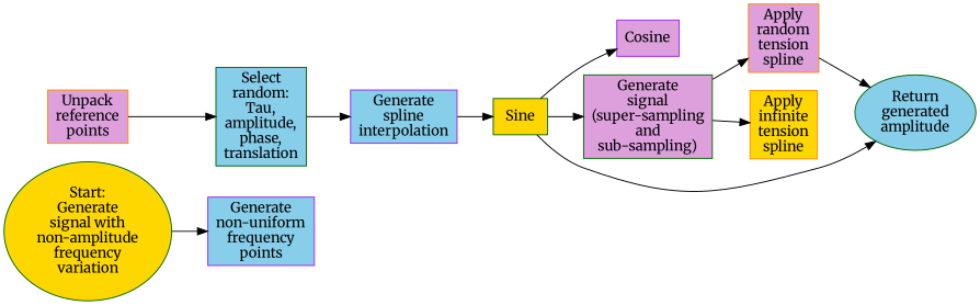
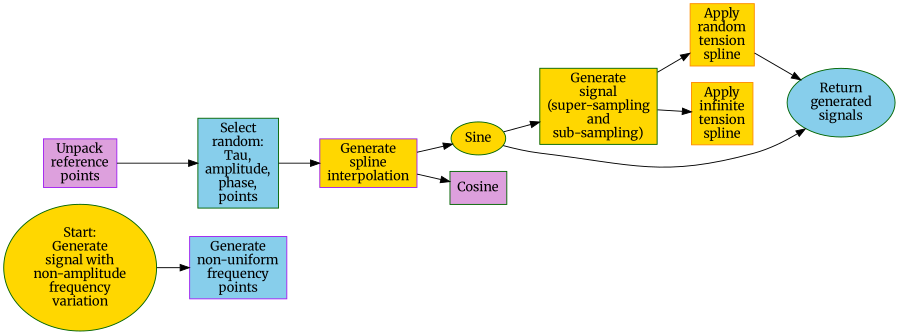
  digraph {
    fontname=Merriweather
    rankdir=LR
    node [color=darkgreen fillcolor=gold fontname=Merriweather fontsize=14 shape=box style=filled]
    edge [fontname=Merriweather]
    n1 [label="Start:\nGenerate\nsignal with\nnon-amplitude\nfrequency\nvariation" shape=ellipse]
    n2 [color=purple fillcolor=skyblue label="Generate\nnon-uniform\nfrequency\npoints"]
-   n3 [color=darkorange fillcolor=plum label="Unpack\nreference\npoints"]
-   n4 [fillcolor=skyblue label="Select\nrandom:\nTau,\namplitude,\nphase,\ntranslation"]
-   n5 [color=purple fillcolor=skyblue label="Generate\nspline\ninterpolation"]
-   n6 [label=Sine]
-   n7 [color=purple fillcolor=plum label=Cosine]
-   n8 [fillcolor=plum label="Generate\nsignal\n(super-sampling\nand\nsub-sampling)"]
-   n9 [fillcolor=skyblue label="Return\ngenerated\namplitude" shape=ellipse]
-   n10 [color=darkorange fillcolor=plum label="Apply\nrandom\ntension\nspline"]
+   n3 [color=purple fillcolor=plum label="Unpack\nreference\npoints"]
+   n4 [fillcolor=skyblue label="Select\nrandom:\nTau,\namplitude,\nphase,\npoints"]
+   n5 [color=purple label="Generate\nspline\ninterpolation"]
+   n6 [label=Sine shape=ellipse]
+   n7 [fillcolor=plum label=Cosine]
+   n8 [label="Generate\nsignal\n(super-sampling\nand\nsub-sampling)"]
+   n9 [fillcolor=skyblue label="Return\ngenerated\nsignals" shape=ellipse]
+   n10 [color=darkorange label="Apply\nrandom\ntension\nspline"]
    n11 [color=darkorange label="Apply\ninfinite\ntension\nspline"]
    n1 -> n2
    n3 -> n4
    n4 -> n5
    n5 -> n6
-   n6 -> n7
+   n5 -> n7
    n6 -> n8
    n6 -> n9
    n8 -> n10
    n8 -> n11
    n10 -> n9
  }
